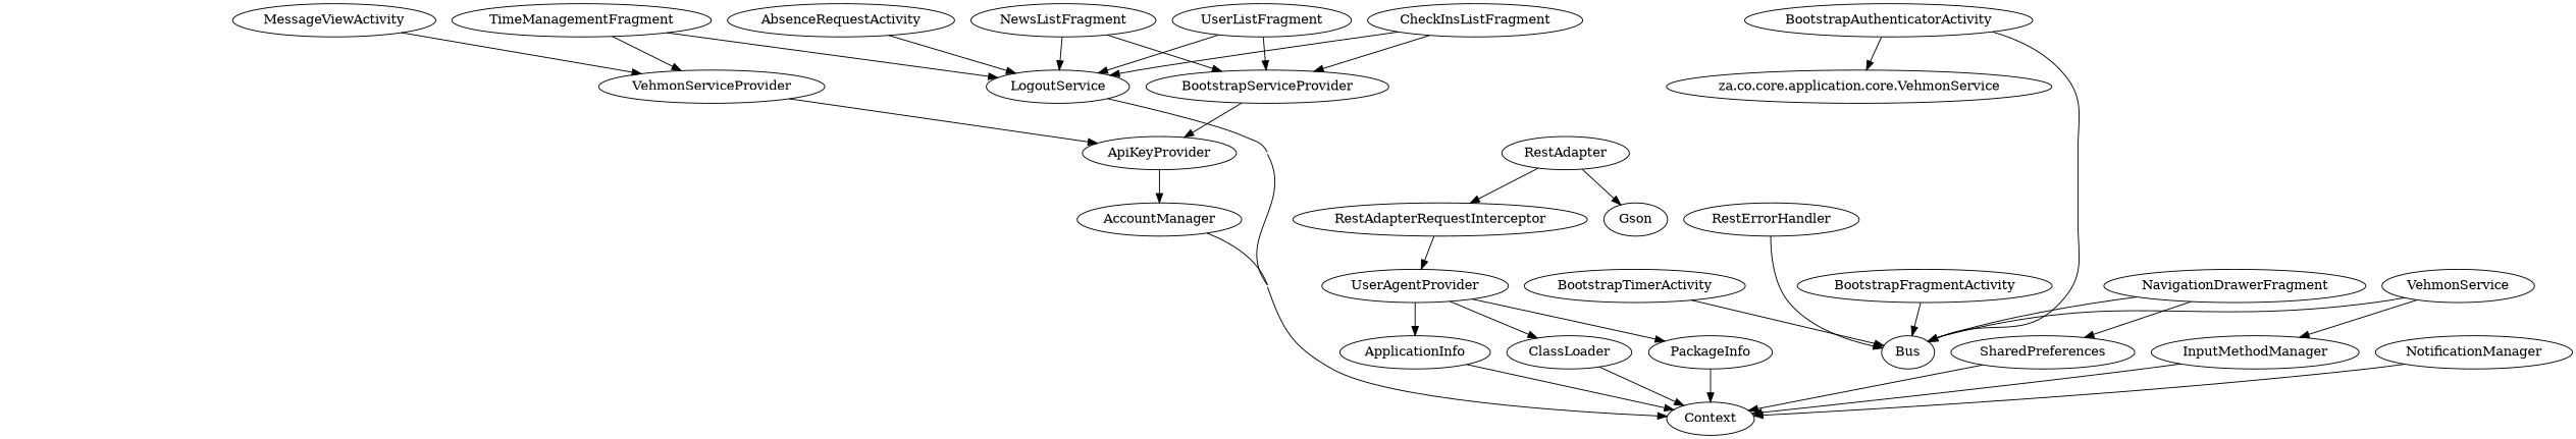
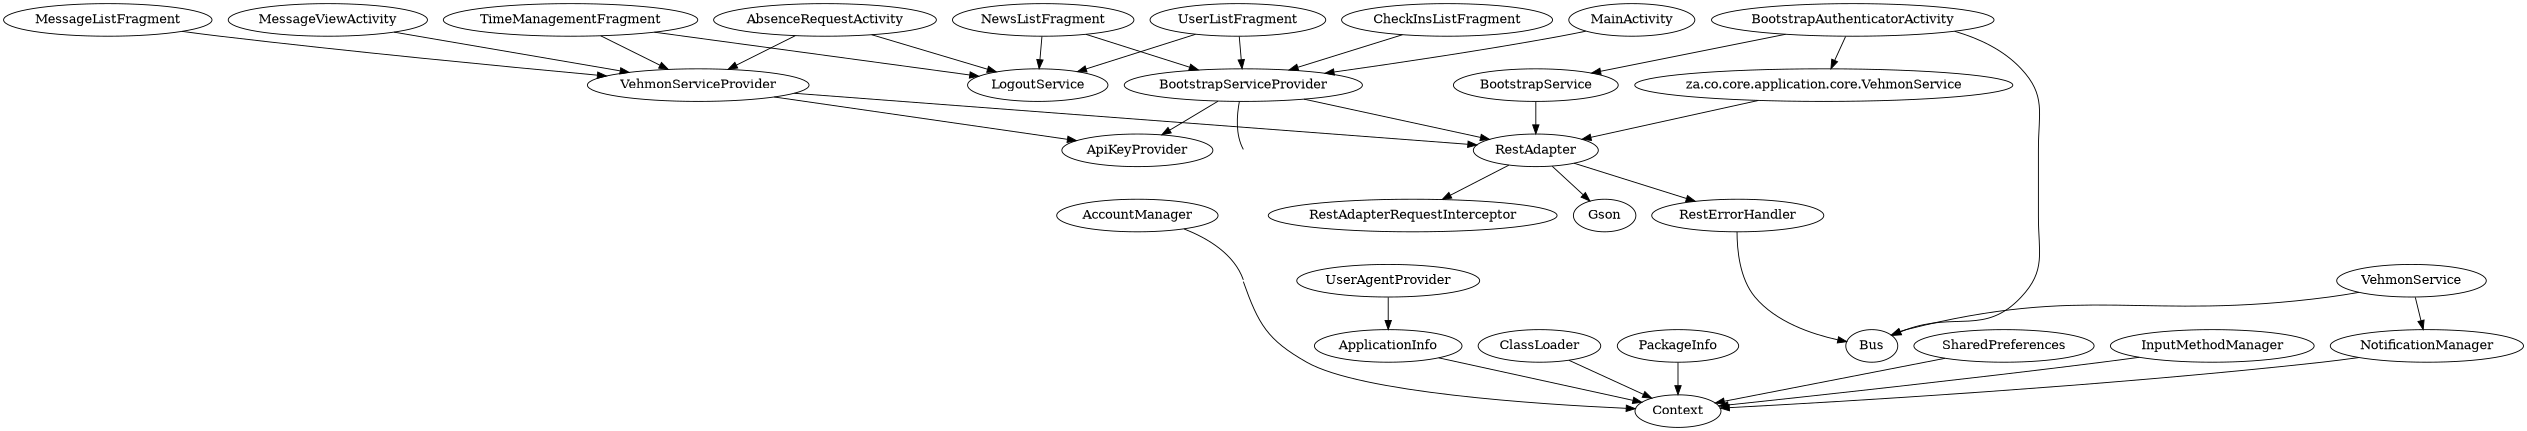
  digraph {
    concentrate=true
    AbsenceRequestActivity
    LogoutService
    VehmonServiceProvider
    Context
    ApiKeyProvider
    RestAdapter
    AccountManager
    RestErrorHandler
    Gson
    RestAdapterRequestInterceptor
    ApplicationInfo
    BootstrapAuthenticatorActivity
    Bus
    n14 [label="za.co.core.application.core.VehmonService"]
-   BootstrapFragmentActivity
+   BootstrapService
    UserAgentProvider
    BootstrapServiceProvider
-   BootstrapTimerActivity
    CheckInsListFragment
    ClassLoader
    InputMethodManager
+   MainActivity
+   MessageListFragment
    MessageViewActivity
-   NavigationDrawerFragment
    SharedPreferences
    NewsListFragment
    NotificationManager
    PackageInfo
    TimeManagementFragment
    n32 [label=VehmonService]
    UserListFragment
    AbsenceRequestActivity -> LogoutService
-   LogoutService -> Context
+   AbsenceRequestActivity -> VehmonServiceProvider
+   BootstrapServiceProvider -> Context
    VehmonServiceProvider -> ApiKeyProvider
-   ApiKeyProvider -> AccountManager
+   VehmonServiceProvider -> RestAdapter
+   RestAdapter -> RestErrorHandler
    RestAdapter -> Gson
    RestAdapter -> RestAdapterRequestInterceptor
    AccountManager -> Context
    RestErrorHandler -> Bus
-   RestAdapterRequestInterceptor -> UserAgentProvider
    ApplicationInfo -> Context
    BootstrapAuthenticatorActivity -> Bus
    BootstrapAuthenticatorActivity -> n14
-   BootstrapFragmentActivity -> Bus
+   BootstrapAuthenticatorActivity -> BootstrapService
+   n14 -> RestAdapter
+   BootstrapService -> RestAdapter
    UserAgentProvider -> ApplicationInfo
-   UserAgentProvider -> ClassLoader
-   UserAgentProvider -> PackageInfo
    BootstrapServiceProvider -> ApiKeyProvider
-   BootstrapTimerActivity -> Bus
-   CheckInsListFragment -> LogoutService
+   BootstrapServiceProvider -> RestAdapter
    CheckInsListFragment -> BootstrapServiceProvider
    ClassLoader -> Context
    InputMethodManager -> Context
+   MainActivity -> BootstrapServiceProvider
+   MessageListFragment -> VehmonServiceProvider
    MessageViewActivity -> VehmonServiceProvider
-   NavigationDrawerFragment -> Bus
-   NavigationDrawerFragment -> SharedPreferences
    SharedPreferences -> Context
    NewsListFragment -> LogoutService
    NewsListFragment -> BootstrapServiceProvider
    NotificationManager -> Context
    PackageInfo -> Context
    TimeManagementFragment -> LogoutService
    TimeManagementFragment -> VehmonServiceProvider
    n32 -> Bus
-   n32 -> InputMethodManager
+   n32 -> NotificationManager
    UserListFragment -> LogoutService
    UserListFragment -> BootstrapServiceProvider
  }
